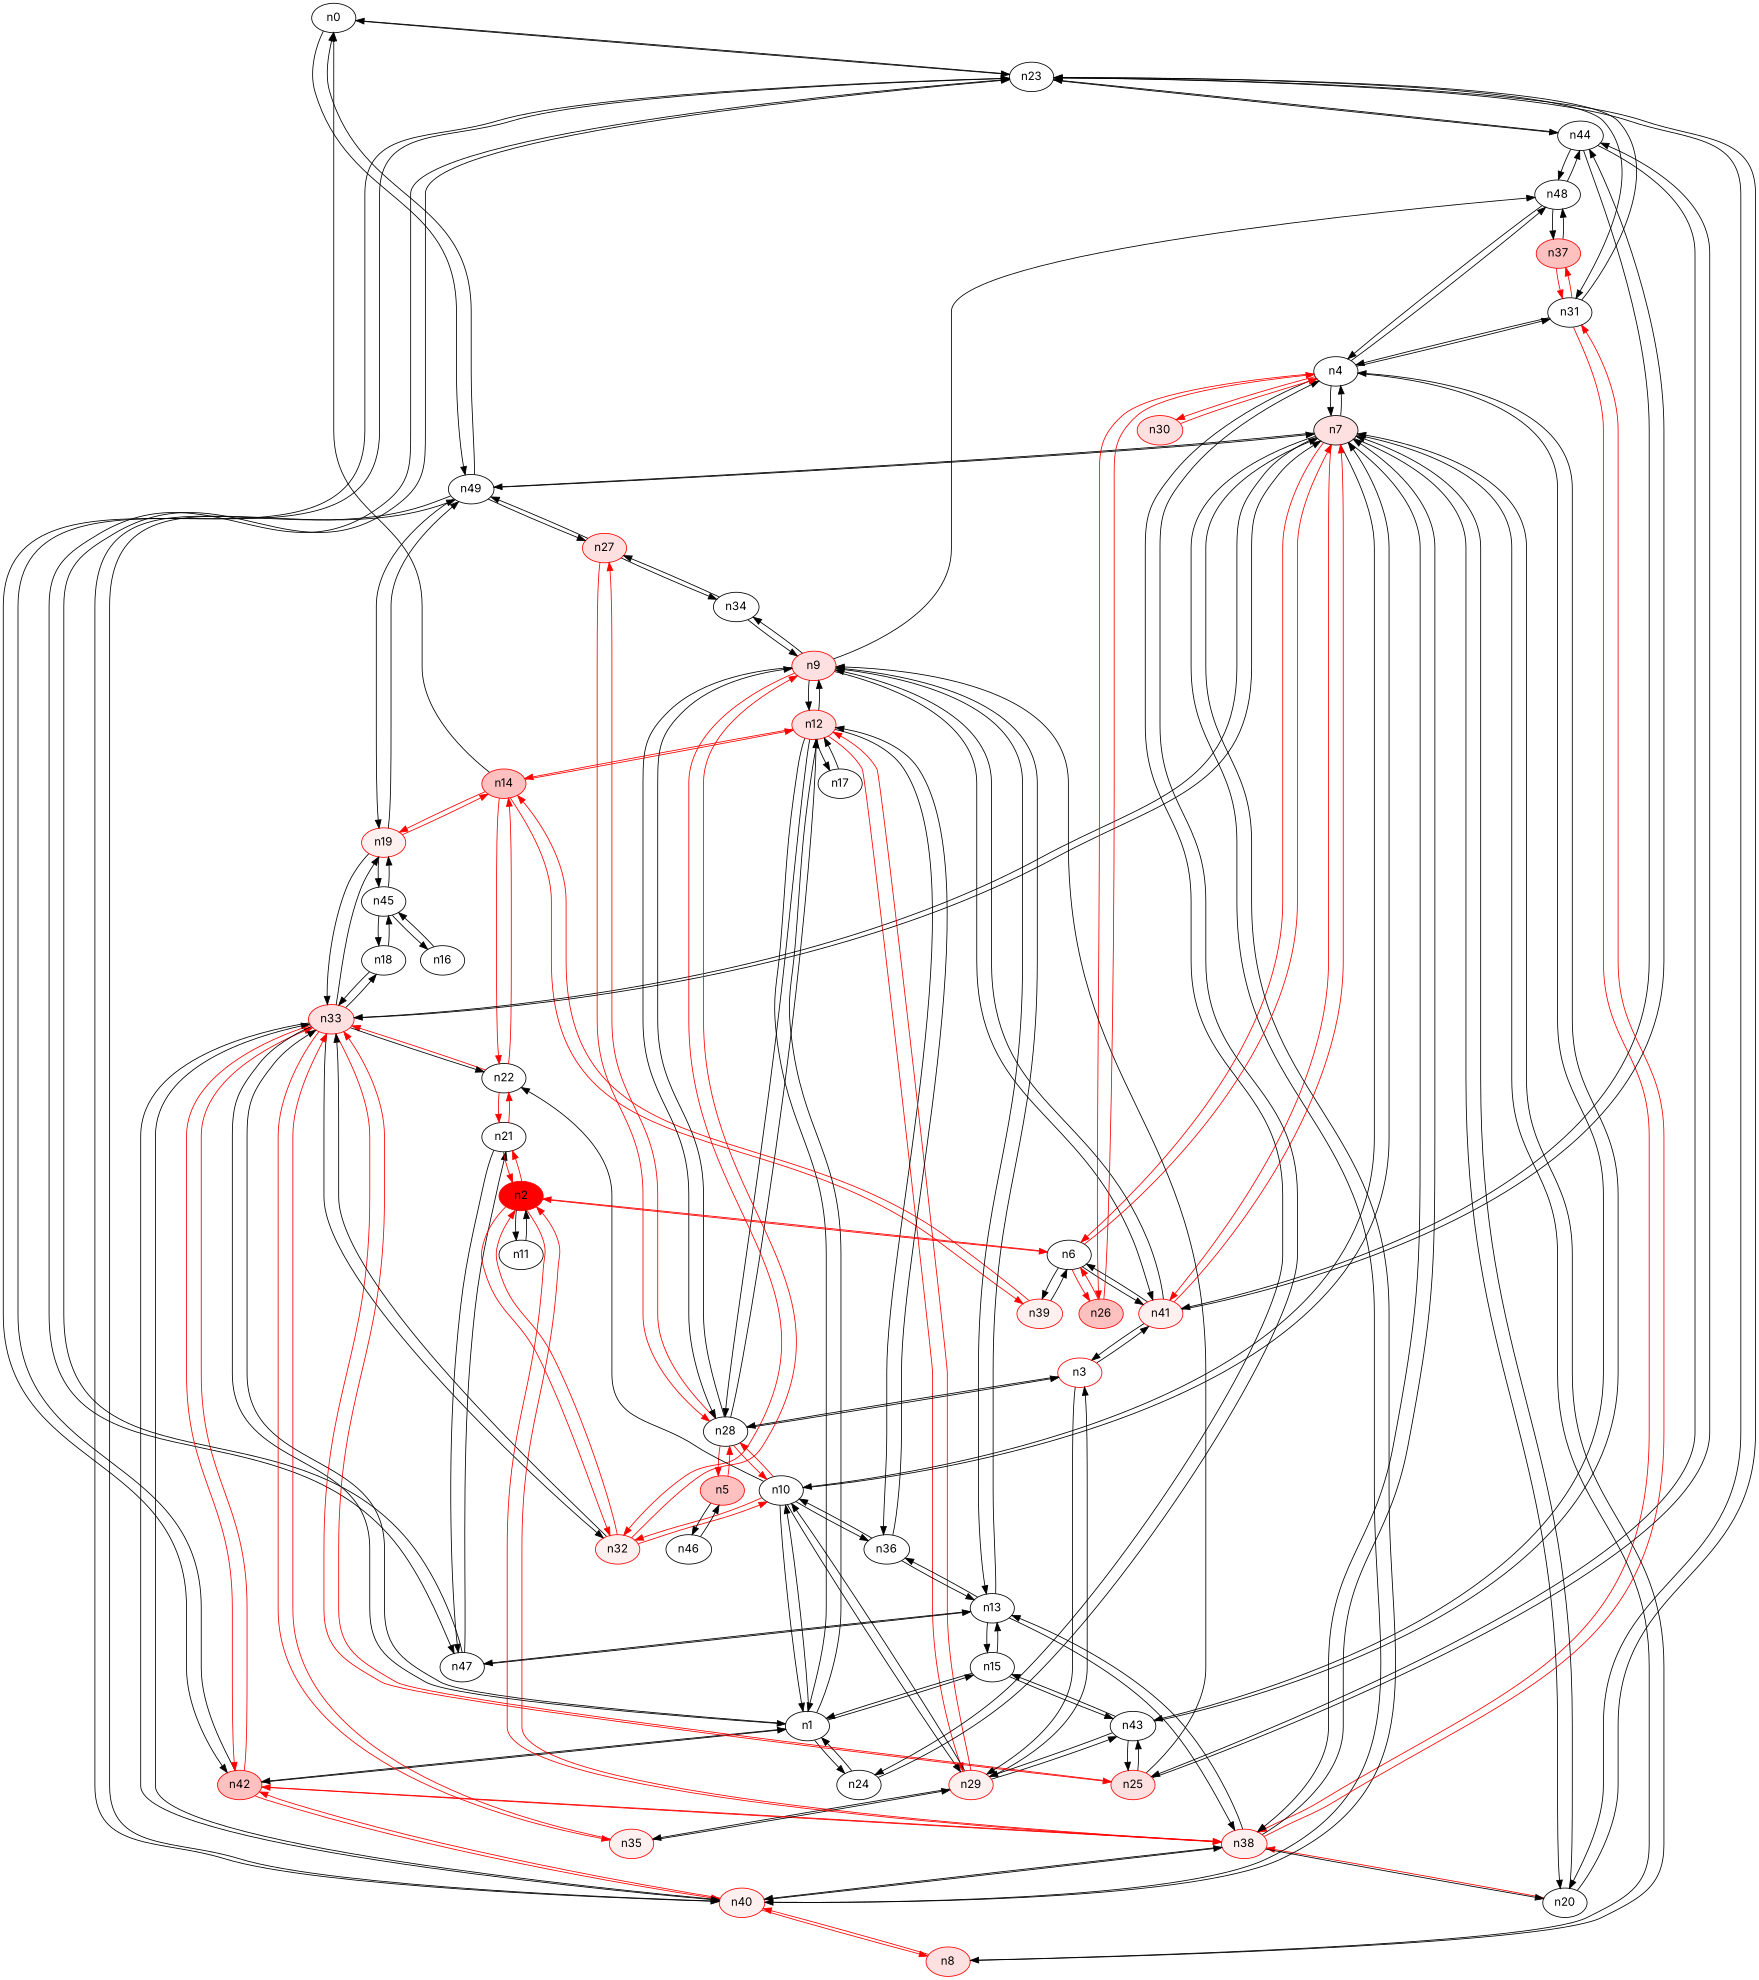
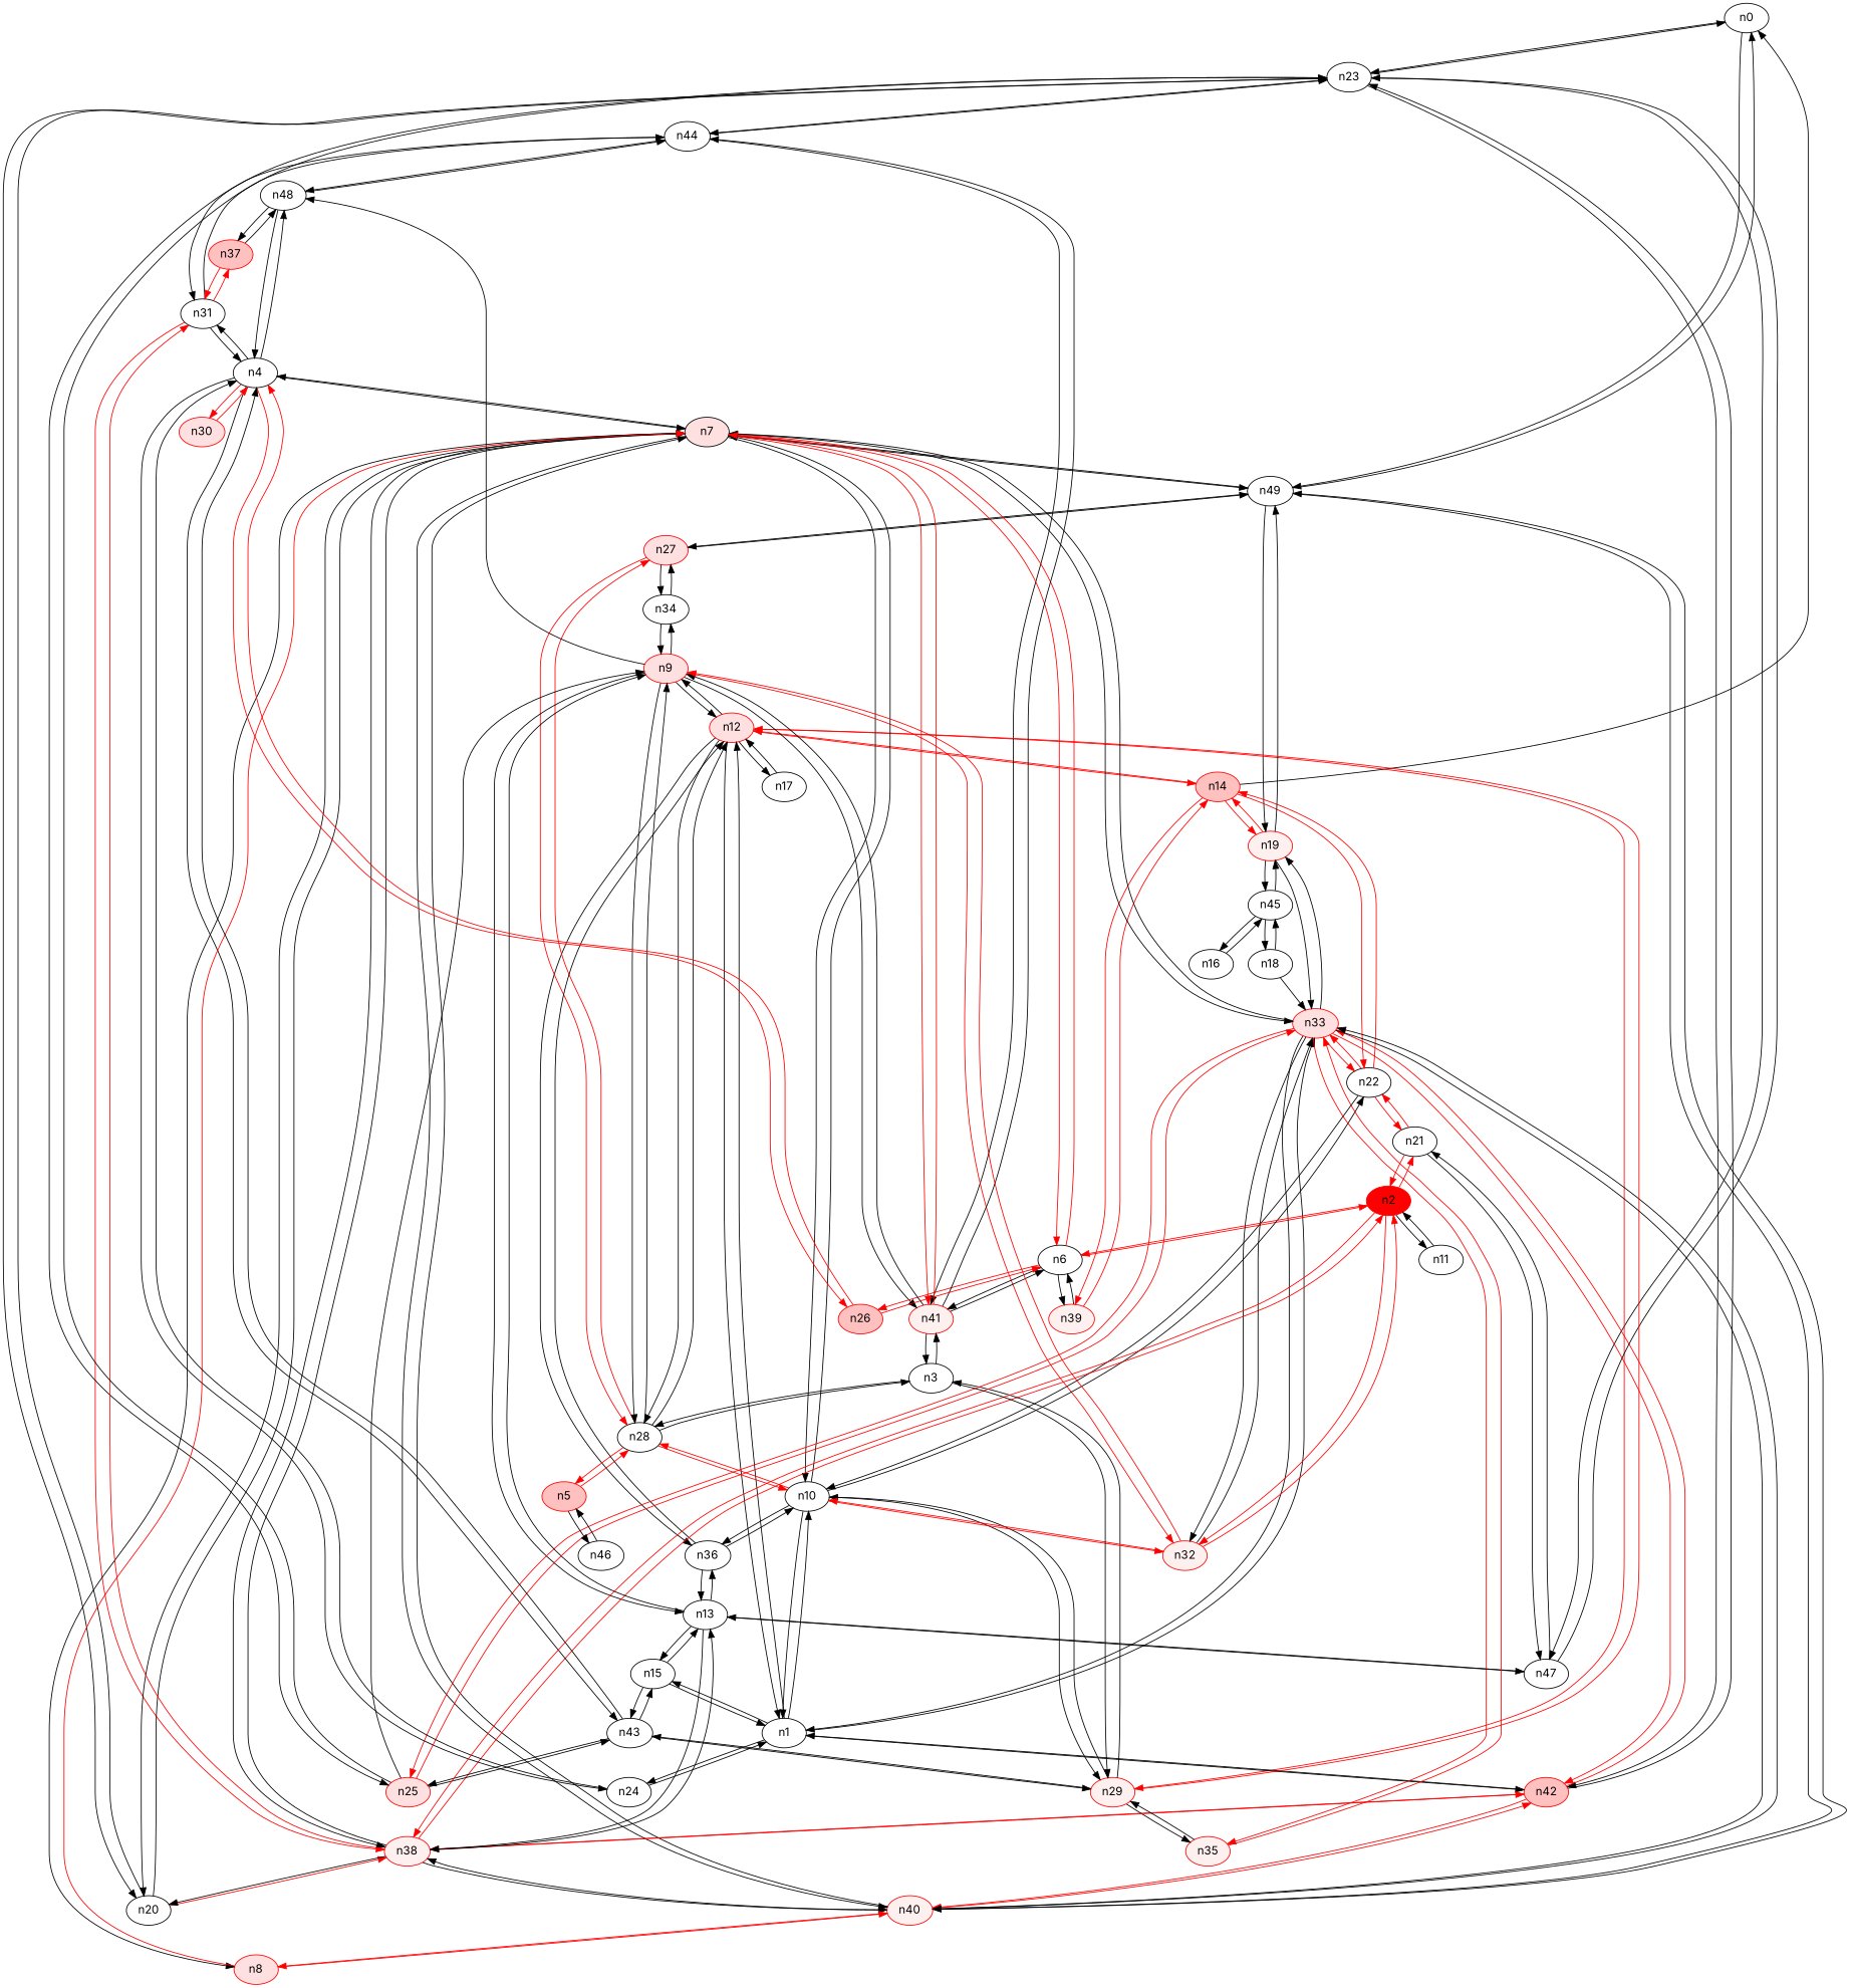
  strict digraph {
    fontname=Inter
    node [fontname=Inter type=switch]
    edge [dst_port=0 fontname=Inter src_port=0]
    n0
    n23
    n49
    n14 [color="#FF0000" fillcolor="#FFC0C0" style=filled]
    n12 [color="#FF0000" fillcolor="#FFE0E0" style=filled type=host]
    n39 [color="#FF0000" fillcolor="#FFF0F0" style=filled type=host]
    n22
    n19 [color="#FF0000" fillcolor="#FFF0F0" style=filled type=host]
    n42 [color="#FF0000" fillcolor="#FFC0C0" style=filled]
    n31
    n20
    n47
    n44
    n7 [color=black fillcolor="#FFE0E0" style=filled]
    n40 [color="#FF0000" fillcolor="#FFF0F0" style=filled type=host]
    n27 [color="#FF0000" fillcolor="#FFE0E0" style=filled type=host]
    n1
    n28
    n29 [color="#FF0000" fillcolor="#FFF0F0" style=filled type=host]
    n36
    n9 [color="#FF0000" fillcolor="#FFE0E0" style=filled type=host]
    n17
    n6
    n10
    n33 [color="#FF0000" fillcolor="#FFE0E0" style=filled]
    n21
    n45
    n38 [color="#FF0000" fillcolor="#FFF0F0" style=filled type=host]
    n4
    n37 [color="#FF0000" fillcolor="#FFC0C0" style=filled type=host]
    n13
    n25 [color="#FF0000" fillcolor="#FFE0E0" style=filled type=host]
    n41 [color="#FF0000" fillcolor="#FFF0F0" style=filled type=host]
    n48
    n8 [color="#FF0000" fillcolor="#FFE0E0" style=filled type=host]
    n34
    n15
    n24
    n32 [color="#FF0000" fillcolor="#FFF0F0" style=filled type=host]
    n43
    n18
    n35 [color="#FF0000" fillcolor="#FFF0F0" style=filled type=host]
    n2 [color="#FF0000" fillcolor="#FF0000" style=filled type=host]
-   n3 [color="#FF0000"]
+   n3
    n5 [color="#FF0000" fillcolor="#FFC0C0" style=filled]
    n26 [color="#FF0000" fillcolor="#FFC0C0" style=filled type=host]
    n30 [color="#FF0000" fillcolor="#FFE0E0" style=filled type=host]
    n11
    n46
    n16
    n0 -> n23
    n0 -> n49
    n23 -> n0
    n23 -> n42
    n23 -> n31
    n23 -> n20
    n23 -> n47
    n23 -> n44
    n49 -> n0
    n49 -> n19
    n49 -> n7
    n49 -> n40
    n49 -> n27
    n14 -> n0
    n14 -> n12 [color="#FF0000"]
    n14 -> n39 [color="#FF0000"]
    n14 -> n22 [color="#FF0000"]
    n14 -> n19 [color="#FF0000"]
    n12 -> n14 [color="#FF0000"]
    n12 -> n1
    n12 -> n28
    n12 -> n29 [color="#FF0000"]
    n12 -> n36
    n12 -> n9
    n12 -> n17
    n39 -> n14 [color="#FF0000"]
    n39 -> n6
    n22 -> n14 [color="#FF0000"]
+   n22 -> n10
    n22 -> n33 [color="#FF0000"]
    n22 -> n21 [color="#FF0000"]
    n19 -> n49
    n19 -> n14 [color="#FF0000"]
    n19 -> n33
    n19 -> n45
    n42 -> n23
    n42 -> n40 [color="#FF0000"]
    n42 -> n1
    n42 -> n33 [color="#FF0000"]
    n42 -> n38 [color="#FF0000"]
    n31 -> n23
    n31 -> n38 [color="#FF0000"]
    n31 -> n4
    n31 -> n37 [color="#FF0000"]
    n20 -> n23
    n20 -> n7
    n20 -> n38 [color="#FF0000"]
    n47 -> n23
    n47 -> n21
    n47 -> n13
    n44 -> n23
    n44 -> n25
    n44 -> n41
    n44 -> n48
    n7 -> n49
    n7 -> n20
    n7 -> n40
    n7 -> n6 [color="#FF0000"]
    n7 -> n10
    n7 -> n33
    n7 -> n38
    n7 -> n4
    n7 -> n41 [color="#FF0000"]
    n7 -> n8
    n40 -> n49
    n40 -> n42 [color="#FF0000"]
    n40 -> n7
    n40 -> n33
    n40 -> n38
    n40 -> n8 [color="#FF0000"]
    n27 -> n49
    n27 -> n28 [color="#FF0000"]
    n27 -> n34
    n1 -> n12
    n1 -> n42
    n1 -> n10
    n1 -> n33
    n1 -> n15
    n1 -> n24
    n28 -> n12
    n28 -> n27 [color="#FF0000"]
    n28 -> n9
    n28 -> n10 [color="#FF0000"]
    n28 -> n3
    n28 -> n5 [color="#FF0000"]
    n29 -> n12 [color="#FF0000"]
    n29 -> n10
    n29 -> n43
    n29 -> n35
    n29 -> n3
    n36 -> n12
    n36 -> n10
    n36 -> n13
    n9 -> n12
    n9 -> n28
    n9 -> n13
    n9 -> n41
    n9 -> n48
    n9 -> n34
    n9 -> n32 [color="#FF0000"]
    n17 -> n12
    n6 -> n39
    n6 -> n7 [color="#FF0000"]
    n6 -> n41
    n6 -> n2 [color="#FF0000"]
    n6 -> n26 [color="#FF0000"]
    n10 -> n22
    n10 -> n7
    n10 -> n1
    n10 -> n28 [color="#FF0000"]
    n10 -> n29
    n10 -> n36
    n10 -> n32 [color="#FF0000"]
-   n33 -> n22 [color=black]
+   n33 -> n22 [color="#FF0000"]
    n33 -> n19
    n33 -> n42 [color="#FF0000"]
    n33 -> n7
    n33 -> n40
    n33 -> n1
    n33 -> n25 [color="#FF0000"]
    n33 -> n32
-   n33 -> n18
    n33 -> n35 [color="#FF0000"]
    n21 -> n22 [color="#FF0000"]
    n21 -> n47
    n21 -> n2 [color="#FF0000"]
    n45 -> n19
    n45 -> n18
    n45 -> n16
    n38 -> n42 [color="#FF0000"]
    n38 -> n31 [color="#FF0000"]
    n38 -> n20
    n38 -> n7
    n38 -> n40
    n38 -> n13
    n38 -> n2 [color="#FF0000"]
    n4 -> n31
    n4 -> n7
    n4 -> n48
    n4 -> n24
    n4 -> n43
    n4 -> n26 [color="#FF0000"]
    n4 -> n30 [color="#FF0000"]
    n37 -> n31 [color="#FF0000"]
    n37 -> n48
    n13 -> n47
    n13 -> n36
    n13 -> n9
    n13 -> n38
    n13 -> n15
    n25 -> n44
    n25 -> n9
    n25 -> n33 [color="#FF0000"]
    n25 -> n43
    n41 -> n44
    n41 -> n7 [color="#FF0000"]
    n41 -> n9
    n41 -> n6
    n41 -> n3
    n48 -> n44
    n48 -> n4
    n48 -> n37
-   n8 -> n7
+   n8 -> n7 [color="#FF0000"]
    n8 -> n40 [color="#FF0000"]
    n34 -> n27
    n34 -> n9
    n15 -> n1
    n15 -> n13
    n15 -> n43
    n24 -> n1
    n24 -> n4
    n32 -> n9 [color="#FF0000"]
    n32 -> n10 [color="#FF0000"]
    n32 -> n33
    n32 -> n2 [color="#FF0000"]
    n43 -> n29
    n43 -> n4
    n43 -> n25
    n43 -> n15
    n18 -> n33
    n18 -> n45
    n35 -> n29
    n35 -> n33 [color="#FF0000"]
    n2 -> n6 [color="#FF0000"]
    n2 -> n21 [color="#FF0000"]
    n2 -> n38 [color="#FF0000"]
    n2 -> n32 [color="#FF0000"]
    n2 -> n11
    n3 -> n28
    n3 -> n29
    n3 -> n41
    n5 -> n28 [color="#FF0000"]
    n5 -> n46
    n26 -> n6 [color="#FF0000"]
    n26 -> n4 [color="#FF0000"]
    n30 -> n4 [color="#FF0000"]
    n11 -> n2
    n46 -> n5
    n16 -> n45
  }
